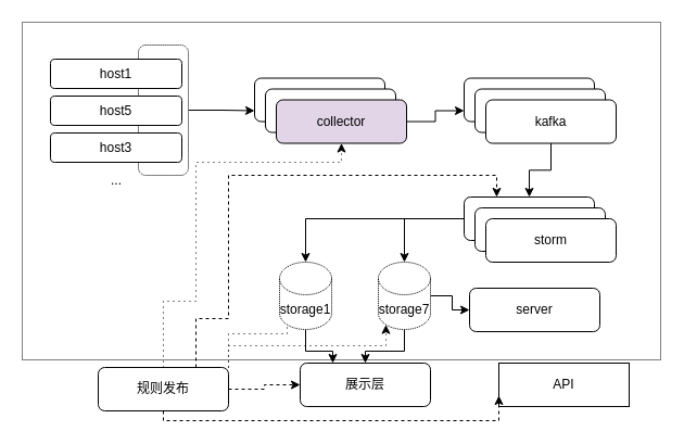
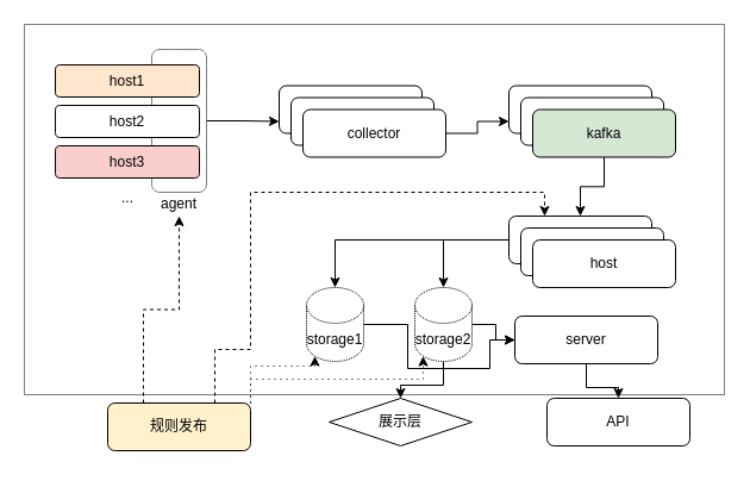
  <mxCell id="0" />
  <mxCell id="1" parent="0" />
  <mxCell id="2" value="" style="rounded=0;whiteSpace=wrap;html=1;dashed=1;dashPattern=1 1;" vertex="1" parent="1"><mxGeometry x="20" y="20" width="588" height="311" as="geometry" /></mxCell>
  <mxCell id="3" style="edgeStyle=orthogonalEdgeStyle;rounded=0;orthogonalLoop=1;jettySize=auto;html=1;entryX=0;entryY=0.75;entryDx=0;entryDy=0;" edge="1" parent="1" source="4" target="9"><mxGeometry relative="1" as="geometry" /></mxCell>
  <mxCell id="4" value="" style="rounded=1;whiteSpace=wrap;html=1;dashed=1;dashPattern=1 1;" vertex="1" parent="1"><mxGeometry x="127" y="41" width="46" height="120" as="geometry" /></mxCell>
- <mxCell id="5" value="host1" style="rounded=1;whiteSpace=wrap;html=1;" vertex="1" parent="1"><mxGeometry x="46" y="54" width="121" height="27" as="geometry" /></mxCell>
- <mxCell id="6" value="host5" style="rounded=1;whiteSpace=wrap;html=1;" vertex="1" parent="1"><mxGeometry x="46" y="88" width="121" height="27" as="geometry" /></mxCell>
- <mxCell id="7" value="host3" style="rounded=1;whiteSpace=wrap;html=1;" vertex="1" parent="1"><mxGeometry x="46" y="122" width="121" height="27" as="geometry" /></mxCell>
+ <mxCell id="5" value="host1" style="rounded=1;whiteSpace=wrap;html=1;fillColor=#ffe6cc;" vertex="1" parent="1"><mxGeometry x="46" y="54" width="121" height="27" as="geometry" /></mxCell>
+ <mxCell id="6" value="host2" style="rounded=1;whiteSpace=wrap;html=1;" vertex="1" parent="1"><mxGeometry x="46" y="88" width="121" height="27" as="geometry" /></mxCell>
+ <mxCell id="7" value="host3" style="rounded=1;whiteSpace=wrap;html=1;fillColor=#f8cecc;" vertex="1" parent="1"><mxGeometry x="46" y="122" width="121" height="27" as="geometry" /></mxCell>
  <mxCell id="8" value="..." style="text;html=1;strokeColor=none;fillColor=none;align=center;verticalAlign=middle;whiteSpace=wrap;rounded=0;" vertex="1" parent="1"><mxGeometry x="87" y="156" width="40" height="20" as="geometry" /></mxCell>
  <mxCell id="9" value="" style="rounded=1;whiteSpace=wrap;html=1;" vertex="1" parent="1"><mxGeometry x="234" y="71.5" width="120" height="40" as="geometry" /></mxCell>
+ <mxCell id="10" value="agent" style="text;html=1;strokeColor=none;fillColor=none;align=center;verticalAlign=middle;whiteSpace=wrap;rounded=0;dashed=1;dashPattern=1 1;" vertex="1" parent="1"><mxGeometry x="130" y="161" width="40" height="20" as="geometry" /></mxCell>
  <mxCell id="11" value="" style="rounded=1;whiteSpace=wrap;html=1;" vertex="1" parent="1"><mxGeometry x="244" y="81.5" width="120" height="40" as="geometry" /></mxCell>
  <mxCell id="12" style="edgeStyle=orthogonalEdgeStyle;rounded=0;orthogonalLoop=1;jettySize=auto;html=1;entryX=0;entryY=0.75;entryDx=0;entryDy=0;" edge="1" parent="1" source="13" target="14"><mxGeometry relative="1" as="geometry" /></mxCell>
- <mxCell id="13" value="collector" style="rounded=1;whiteSpace=wrap;html=1;fillColor=#e1d5e7;" vertex="1" parent="1"><mxGeometry x="254" y="91.5" width="120" height="40" as="geometry" /></mxCell>
+ <mxCell id="13" value="collector" style="rounded=1;whiteSpace=wrap;html=1;" vertex="1" parent="1"><mxGeometry x="254" y="91.5" width="120" height="40" as="geometry" /></mxCell>
  <mxCell id="14" value="" style="rounded=1;whiteSpace=wrap;html=1;" vertex="1" parent="1"><mxGeometry x="427" y="71.5" width="120" height="40" as="geometry" /></mxCell>
  <mxCell id="15" value="" style="rounded=1;whiteSpace=wrap;html=1;" vertex="1" parent="1"><mxGeometry x="437" y="81.5" width="120" height="40" as="geometry" /></mxCell>
  <mxCell id="16" style="edgeStyle=orthogonalEdgeStyle;rounded=0;orthogonalLoop=1;jettySize=auto;html=1;exitX=0.5;exitY=1;exitDx=0;exitDy=0;entryX=0.5;entryY=0;entryDx=0;entryDy=0;" edge="1" parent="1" source="17" target="20"><mxGeometry relative="1" as="geometry" /></mxCell>
- <mxCell id="17" value="kafka" style="rounded=1;whiteSpace=wrap;html=1;" vertex="1" parent="1"><mxGeometry x="447" y="91.5" width="120" height="40" as="geometry" /></mxCell>
+ <mxCell id="17" value="kafka" style="rounded=1;whiteSpace=wrap;html=1;fillColor=#d5e8d4;" vertex="1" parent="1"><mxGeometry x="447" y="91.5" width="120" height="40" as="geometry" /></mxCell>
  <mxCell id="18" style="edgeStyle=orthogonalEdgeStyle;rounded=0;orthogonalLoop=1;jettySize=auto;html=1;exitX=0;exitY=0.5;exitDx=0;exitDy=0;" edge="1" parent="1" source="20" target="25"><mxGeometry relative="1" as="geometry" /></mxCell>
  <mxCell id="19" style="edgeStyle=orthogonalEdgeStyle;rounded=0;orthogonalLoop=1;jettySize=auto;html=1;" edge="1" parent="1" source="20" target="28"><mxGeometry relative="1" as="geometry" /></mxCell>
  <mxCell id="20" value="" style="rounded=1;whiteSpace=wrap;html=1;" vertex="1" parent="1"><mxGeometry x="427" y="181" width="120" height="40" as="geometry" /></mxCell>
  <mxCell id="21" value="" style="rounded=1;whiteSpace=wrap;html=1;" vertex="1" parent="1"><mxGeometry x="437" y="191" width="120" height="40" as="geometry" /></mxCell>
- <mxCell id="22" value="storm" style="rounded=1;whiteSpace=wrap;html=1;" vertex="1" parent="1"><mxGeometry x="447" y="201" width="120" height="40" as="geometry" /></mxCell>
- <mxCell id="23" style="edgeStyle=orthogonalEdgeStyle;rounded=0;orthogonalLoop=1;jettySize=auto;html=1;entryX=0.25;entryY=0;entryDx=0;entryDy=0;" edge="1" parent="1" source="25" target="29"><mxGeometry relative="1" as="geometry" /></mxCell>
+ <mxCell id="22" value="host" style="rounded=1;whiteSpace=wrap;html=1;" vertex="1" parent="1"><mxGeometry x="447" y="201" width="120" height="40" as="geometry" /></mxCell>
+ <mxCell id="24" style="edgeStyle=orthogonalEdgeStyle;rounded=0;orthogonalLoop=1;jettySize=auto;html=1;entryX=0;entryY=0.5;entryDx=0;entryDy=0;" edge="1" parent="1" source="25" target="32"><mxGeometry relative="1" as="geometry"><Array as="points"><mxPoint x="342" y="272" /><mxPoint x="342" y="309" /><mxPoint x="411" y="309" /><mxPoint x="411" y="285" /></Array></mxGeometry></mxCell>
  <mxCell id="25" value="storage1" style="shape=cylinder3;whiteSpace=wrap;html=1;boundedLbl=1;backgroundOutline=1;size=15;dashed=1;dashPattern=1 1;" vertex="1" parent="1"><mxGeometry x="257" y="241" width="48" height="62" as="geometry" /></mxCell>
  <mxCell id="26" style="edgeStyle=orthogonalEdgeStyle;rounded=0;orthogonalLoop=1;jettySize=auto;html=1;entryX=0.5;entryY=0;entryDx=0;entryDy=0;" edge="1" parent="1" source="28" target="29"><mxGeometry relative="1" as="geometry" /></mxCell>
  <mxCell id="27" style="edgeStyle=orthogonalEdgeStyle;rounded=0;orthogonalLoop=1;jettySize=auto;html=1;entryX=0;entryY=0.5;entryDx=0;entryDy=0;" edge="1" parent="1" source="28" target="32"><mxGeometry relative="1" as="geometry" /></mxCell>
- <mxCell id="28" value="storage7" style="shape=cylinder3;whiteSpace=wrap;html=1;boundedLbl=1;backgroundOutline=1;size=15;dashed=1;dashPattern=1 1;" vertex="1" parent="1"><mxGeometry x="348" y="241" width="48" height="62" as="geometry" /></mxCell>
- <mxCell id="29" value="展示层" style="rounded=1;whiteSpace=wrap;html=1;" vertex="1" parent="1"><mxGeometry x="276" y="334" width="120" height="40" as="geometry" /></mxCell>
- <mxCell id="30" value="API" style="whiteSpace=wrap;html=1;rounded=0;" vertex="1" parent="1"><mxGeometry x="459" y="334" width="120" height="40" as="geometry" /></mxCell>
+ <mxCell id="28" value="storage2" style="shape=cylinder3;whiteSpace=wrap;html=1;boundedLbl=1;backgroundOutline=1;size=15;dashed=1;dashPattern=1 1;" vertex="1" parent="1"><mxGeometry x="348" y="241" width="48" height="62" as="geometry" /></mxCell>
+ <mxCell id="29" value="展示层" style="rhombus;whiteSpace=wrap;html=1;" vertex="1" parent="1"><mxGeometry x="276" y="334" width="120" height="40" as="geometry" /></mxCell>
+ <mxCell id="30" value="API" style="rounded=1;whiteSpace=wrap;html=1;" vertex="1" parent="1"><mxGeometry x="459" y="334" width="120" height="40" as="geometry" /></mxCell>
+ <mxCell id="31" style="edgeStyle=orthogonalEdgeStyle;rounded=0;orthogonalLoop=1;jettySize=auto;html=1;entryX=0.5;entryY=0;entryDx=0;entryDy=0;" edge="1" parent="1" source="32" target="30"><mxGeometry relative="1" as="geometry" /></mxCell>
  <mxCell id="32" value="server" style="rounded=1;whiteSpace=wrap;html=1;" vertex="1" parent="1"><mxGeometry x="432" y="265" width="120" height="40" as="geometry" /></mxCell>
- <mxCell id="34" style="edgeStyle=orthogonalEdgeStyle;rounded=0;orthogonalLoop=1;jettySize=auto;html=1;entryX=0.5;entryY=1;entryDx=0;entryDy=0;dashed=1;exitX=0.5;exitY=0;exitDx=0;exitDy=0;dashPattern=1 4;" edge="1" parent="1" source="40" target="13"><mxGeometry relative="1" as="geometry"><Array as="points"><mxPoint x="150" y="277" /><mxPoint x="180" y="277" /><mxPoint x="180" y="149" /><mxPoint x="314" y="149" /></Array></mxGeometry></mxCell>
+ <mxCell id="33" style="edgeStyle=orthogonalEdgeStyle;rounded=0;orthogonalLoop=1;jettySize=auto;html=1;dashed=1;exitX=0.25;exitY=0;exitDx=0;exitDy=0;" edge="1" parent="1" source="40" target="10"><mxGeometry relative="1" as="geometry" /></mxCell>
  <mxCell id="35" style="edgeStyle=orthogonalEdgeStyle;rounded=0;orthogonalLoop=1;jettySize=auto;html=1;entryX=0.25;entryY=0;entryDx=0;entryDy=0;dashed=1;exitX=0.75;exitY=0;exitDx=0;exitDy=0;" edge="1" parent="1" source="40" target="20"><mxGeometry relative="1" as="geometry"><Array as="points"><mxPoint x="180" y="293" /><mxPoint x="210" y="293" /><mxPoint x="210" y="161" /><mxPoint x="457" y="161" /></Array></mxGeometry></mxCell>
- <mxCell id="36" style="edgeStyle=orthogonalEdgeStyle;rounded=0;orthogonalLoop=1;jettySize=auto;html=1;entryX=0;entryY=0.5;entryDx=0;entryDy=0;dashed=1;" edge="1" parent="1" source="40" target="29"><mxGeometry relative="1" as="geometry" /></mxCell>
- <mxCell id="37" style="edgeStyle=orthogonalEdgeStyle;rounded=0;orthogonalLoop=1;jettySize=auto;html=1;exitX=1;exitY=0;exitDx=0;exitDy=0;entryX=0.145;entryY=1;entryDx=0;entryDy=-4.35;entryPerimeter=0;dashed=1;dashPattern=1 4;endArrow=none;" edge="1" parent="1" source="40" target="25"><mxGeometry relative="1" as="geometry"><Array as="points"><mxPoint x="210" y="307" /><mxPoint x="264" y="307" /></Array></mxGeometry></mxCell>
+ <mxCell id="37" style="edgeStyle=orthogonalEdgeStyle;rounded=0;orthogonalLoop=1;jettySize=auto;html=1;exitX=1;exitY=0;exitDx=0;exitDy=0;entryX=0.145;entryY=1;entryDx=0;entryDy=-4.35;entryPerimeter=0;dashed=1;dashPattern=1 4;" edge="1" parent="1" source="40" target="25"><mxGeometry relative="1" as="geometry"><Array as="points"><mxPoint x="210" y="307" /><mxPoint x="264" y="307" /></Array></mxGeometry></mxCell>
  <mxCell id="38" style="edgeStyle=orthogonalEdgeStyle;rounded=0;orthogonalLoop=1;jettySize=auto;html=1;exitX=1;exitY=0;exitDx=0;exitDy=0;entryX=0.145;entryY=1;entryDx=0;entryDy=-4.35;entryPerimeter=0;dashed=1;dashPattern=1 4;" edge="1" parent="1" source="40" target="28"><mxGeometry relative="1" as="geometry"><Array as="points"><mxPoint x="210" y="318" /><mxPoint x="355" y="318" /></Array></mxGeometry></mxCell>
- <mxCell id="39" style="edgeStyle=orthogonalEdgeStyle;rounded=0;orthogonalLoop=1;jettySize=auto;html=1;entryX=0;entryY=0.75;entryDx=0;entryDy=0;dashed=1;" edge="1" parent="1" source="40" target="30"><mxGeometry relative="1" as="geometry"><Array as="points"><mxPoint x="150" y="387" /><mxPoint x="459" y="387" /></Array></mxGeometry></mxCell>
- <mxCell id="40" value="规则发布" style="rounded=1;whiteSpace=wrap;html=1;" vertex="1" parent="1"><mxGeometry x="90" y="338" width="120" height="40" as="geometry" /></mxCell>
+ <mxCell id="40" value="规则发布" style="rounded=1;whiteSpace=wrap;html=1;fillColor=#fff2cc;" vertex="1" parent="1"><mxGeometry x="90" y="338" width="120" height="40" as="geometry" /></mxCell>
